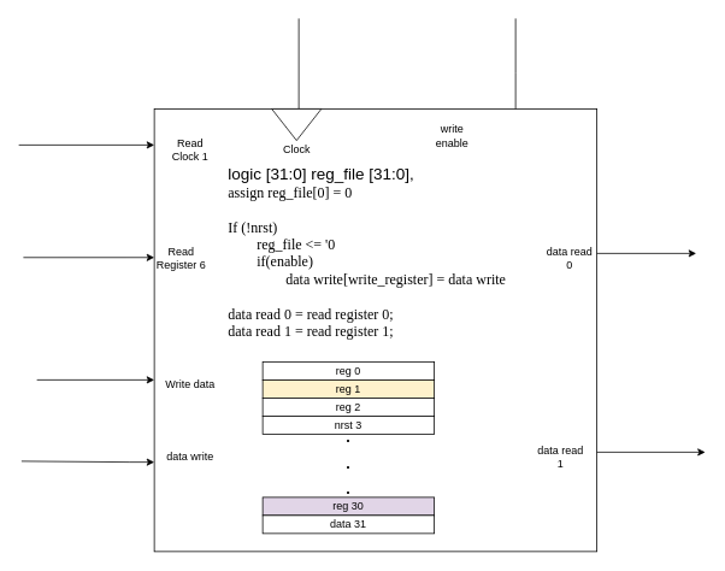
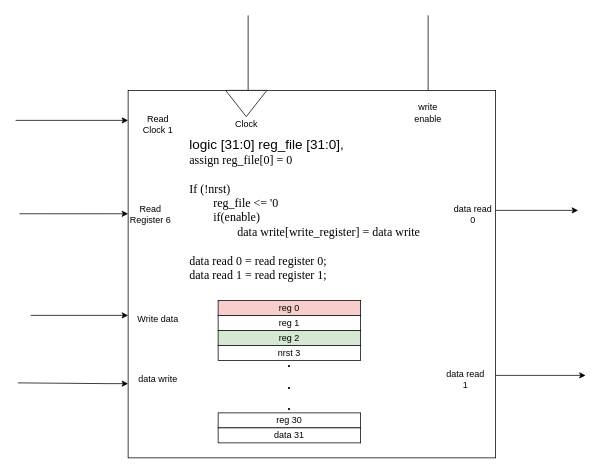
  <mxCell id="0" />
  <mxCell id="1" parent="0" />
  <mxCell id="2" value="" style="whiteSpace=wrap;html=1;aspect=fixed;" parent="1" vertex="1"><mxGeometry x="170" y="120" width="490" height="490" as="geometry" /></mxCell>
  <mxCell id="3" value="Read Clock 1" style="text;html=1;align=center;verticalAlign=middle;whiteSpace=wrap;rounded=0;" parent="1" vertex="1"><mxGeometry x="180" y="150" width="60" height="30" as="geometry" /></mxCell>
  <mxCell id="4" value="" style="endArrow=classic;html=1;rounded=0;" parent="1" edge="1"><mxGeometry width="50" height="50" relative="1" as="geometry"><mxPoint x="20" y="160" as="sourcePoint" /><mxPoint x="170" y="160" as="targetPoint" /></mxGeometry></mxCell>
  <mxCell id="5" value="" style="endArrow=classic;html=1;rounded=0;entryX=-0.009;entryY=0.391;entryDx=0;entryDy=0;entryPerimeter=0;" parent="1" edge="1"><mxGeometry width="50" height="50" relative="1" as="geometry"><mxPoint x="25.04" y="284.54" as="sourcePoint" /><mxPoint x="170" y="284.5" as="targetPoint" /></mxGeometry></mxCell>
  <mxCell id="6" value="" style="endArrow=classic;html=1;rounded=0;" parent="1" edge="1"><mxGeometry width="50" height="50" relative="1" as="geometry"><mxPoint x="23" y="510" as="sourcePoint" /><mxPoint x="170" y="511" as="targetPoint" /><Array as="points"><mxPoint x="143" y="511" /></Array></mxGeometry></mxCell>
  <mxCell id="7" value="" style="endArrow=none;html=1;rounded=0;" parent="1" edge="1"><mxGeometry width="50" height="50" relative="1" as="geometry"><mxPoint x="570" y="120" as="sourcePoint" /><mxPoint x="570" as="targetPoint" y="20" /><Array as="points"><mxPoint x="570" y="80" /></Array></mxGeometry></mxCell>
  <mxCell id="8" value="Read Register 6" style="text;html=1;align=center;verticalAlign=middle;whiteSpace=wrap;rounded=0;" parent="1" vertex="1"><mxGeometry x="170" y="270" width="60" height="30" as="geometry" /></mxCell>
  <mxCell id="9" value="Write data" style="text;html=1;align=center;verticalAlign=middle;whiteSpace=wrap;rounded=0;" parent="1" vertex="1"><mxGeometry x="180" y="410" width="60" height="30" as="geometry" /></mxCell>
  <mxCell id="10" value="" style="endArrow=none;html=1;rounded=0;" parent="1" edge="1"><mxGeometry width="50" height="50" relative="1" as="geometry"><mxPoint x="330" y="120" as="sourcePoint" /><mxPoint x="330" as="targetPoint" y="20" /></mxGeometry></mxCell>
  <mxCell id="11" value="" style="triangle;whiteSpace=wrap;html=1;rotation=90;" parent="1" vertex="1"><mxGeometry x="310" y="110" width="35" height="55" as="geometry" /></mxCell>
  <mxCell id="12" value="Clock" style="text;html=1;align=center;verticalAlign=middle;whiteSpace=wrap;rounded=0;" parent="1" vertex="1"><mxGeometry x="297.5" y="150" width="60" height="30" as="geometry" /></mxCell>
- <mxCell id="13" value="write enable" style="text;html=1;align=center;verticalAlign=middle;whiteSpace=wrap;rounded=0;" parent="1" vertex="1"><mxGeometry x="470" y="135" width="60" height="30" as="geometry" /></mxCell>
+ <mxCell id="13" value="write enable" style="text;html=1;align=center;verticalAlign=middle;whiteSpace=wrap;rounded=0;" parent="1" vertex="1"><mxGeometry x="540" y="135" width="60" height="30" as="geometry" /></mxCell>
  <mxCell id="14" value="" style="endArrow=classic;html=1;rounded=0;" parent="1" edge="1"><mxGeometry width="50" height="50" relative="1" as="geometry"><mxPoint x="660" y="280" as="sourcePoint" /><mxPoint x="770" y="280" as="targetPoint" /></mxGeometry></mxCell>
  <mxCell id="15" value="" style="endArrow=classic;html=1;rounded=0;" parent="1" edge="1"><mxGeometry width="50" height="50" relative="1" as="geometry"><mxPoint x="660" y="500" as="sourcePoint" /><mxPoint x="780" y="500" as="targetPoint" /></mxGeometry></mxCell>
  <mxCell id="16" value="data write" style="text;html=1;align=center;verticalAlign=middle;whiteSpace=wrap;rounded=0;" parent="1" vertex="1"><mxGeometry x="180" y="490" width="60" height="30" as="geometry" /></mxCell>
  <mxCell id="17" value="data read 0" style="text;html=1;align=center;verticalAlign=middle;whiteSpace=wrap;rounded=0;" parent="1" vertex="1"><mxGeometry x="600" y="270" width="60" height="30" as="geometry" /></mxCell>
  <mxCell id="18" value="data read 1" style="text;html=1;align=center;verticalAlign=middle;whiteSpace=wrap;rounded=0;" parent="1" vertex="1"><mxGeometry x="590" y="490" width="60" height="30" as="geometry" /></mxCell>
  <mxCell id="19" value="&lt;div&gt;&lt;font face=&quot;Helvetica&quot; style=&quot;font-size: 18px;&quot;&gt;&lt;div style=&quot;&quot;&gt;&lt;span style=&quot;background-color: initial;&quot;&gt;logic [31:0] reg_file [31:0],&lt;/span&gt;&lt;br&gt;&lt;/div&gt;&lt;/font&gt;&lt;/div&gt;&lt;font face=&quot;g4V9aiBi4kP1bZjgguHr&quot; size=&quot;3&quot; style=&quot;&quot;&gt;&lt;div&gt;assign reg_file[0] = 0&lt;/div&gt;&lt;div&gt;&amp;nbsp;&lt;/div&gt;If (!nrst)&lt;/font&gt;&lt;div&gt;&lt;font face=&quot;g4V9aiBi4kP1bZjgguHr&quot; size=&quot;3&quot;&gt;&lt;span style=&quot;white-space: pre;&quot;&gt;&#09;&lt;/span&gt;reg_file &amp;lt;= '0&lt;br&gt;&lt;/font&gt;&lt;div&gt;&lt;font face=&quot;g4V9aiBi4kP1bZjgguHr&quot; size=&quot;3&quot;&gt;&lt;span style=&quot;background-color: initial; white-space: pre;&quot;&gt;&#09;&lt;/span&gt;&lt;span style=&quot;background-color: initial;&quot;&gt;if(enable)&amp;nbsp;&lt;/span&gt;&lt;br&gt;&lt;/font&gt;&lt;/div&gt;&lt;div&gt;&lt;font face=&quot;g4V9aiBi4kP1bZjgguHr&quot; size=&quot;3&quot;&gt;&lt;span style=&quot;white-space: pre;&quot;&gt;&#09;&lt;span style=&quot;white-space: pre;&quot;&gt;&#09;&lt;/span&gt;&lt;/span&gt;data write[write_register] = data write&lt;/font&gt;&lt;/div&gt;&lt;/div&gt;&lt;div&gt;&lt;font face=&quot;g4V9aiBi4kP1bZjgguHr&quot; size=&quot;3&quot;&gt;&lt;br&gt;&lt;/font&gt;&lt;/div&gt;&lt;div&gt;&lt;div style=&quot;&quot;&gt;&lt;font face=&quot;g4V9aiBi4kP1bZjgguHr&quot; size=&quot;3&quot;&gt;&lt;span style=&quot;background-color: initial; white-space: pre;&quot;&gt;data&lt;/span&gt;&lt;span style=&quot;background-color: initial;&quot;&gt;&amp;nbsp;read 0 = read register 0;&lt;/span&gt;&lt;/font&gt;&lt;/div&gt;&lt;div style=&quot;&quot;&gt;&lt;font face=&quot;g4V9aiBi4kP1bZjgguHr&quot; size=&quot;3&quot;&gt;data read 1 = read register 1;&lt;/font&gt;&lt;/div&gt;&lt;/div&gt;" style="text;html=1;whiteSpace=wrap;overflow=hidden;rounded=0;" parent="1" vertex="1"><mxGeometry x="250" y="175" width="320" height="215" as="geometry" /></mxCell>
  <mxCell id="20" value="" style="endArrow=classic;html=1;rounded=0;" parent="1" edge="1"><mxGeometry width="50" height="50" relative="1" as="geometry"><mxPoint x="40" y="420" as="sourcePoint" /><mxPoint x="170" y="420" as="targetPoint" /></mxGeometry></mxCell>
- <mxCell id="21" value="reg 0" style="rounded=0;whiteSpace=wrap;html=1;" parent="1" vertex="1"><mxGeometry x="290" y="400" width="190" height="20" as="geometry" /></mxCell>
- <mxCell id="22" value="reg 1" style="rounded=0;whiteSpace=wrap;html=1;fillColor=#fff2cc;" parent="1" vertex="1"><mxGeometry x="290" y="420" width="190" height="20" as="geometry" /></mxCell>
+ <mxCell id="21" value="reg 0" style="rounded=0;whiteSpace=wrap;html=1;fillColor=#f8cecc;" parent="1" vertex="1"><mxGeometry x="290" y="400" width="190" height="20" as="geometry" /></mxCell>
+ <mxCell id="22" value="reg 1" style="rounded=0;whiteSpace=wrap;html=1;" parent="1" vertex="1"><mxGeometry x="290" y="420" width="190" height="20" as="geometry" /></mxCell>
  <mxCell id="23" style="edgeStyle=orthogonalEdgeStyle;rounded=0;orthogonalLoop=1;jettySize=auto;html=1;exitX=0.5;exitY=1;exitDx=0;exitDy=0;" parent="1" source="22" target="22" edge="1"><mxGeometry relative="1" as="geometry" /></mxCell>
- <mxCell id="24" value="reg 2" style="rounded=0;whiteSpace=wrap;html=1;" parent="1" vertex="1"><mxGeometry x="290" y="440" width="190" height="20" as="geometry" /></mxCell>
+ <mxCell id="24" value="reg 2" style="rounded=0;whiteSpace=wrap;html=1;fillColor=#d5e8d4;" parent="1" vertex="1"><mxGeometry x="290" y="440" width="190" height="20" as="geometry" /></mxCell>
  <mxCell id="25" value="nrst 3" style="rounded=0;whiteSpace=wrap;html=1;" parent="1" vertex="1"><mxGeometry x="290" y="460" width="190" height="20" as="geometry" /></mxCell>
- <mxCell id="26" value="reg 30" style="rounded=0;whiteSpace=wrap;html=1;fillColor=#e1d5e7;" parent="1" vertex="1"><mxGeometry x="290" y="550" width="190" height="20" as="geometry" /></mxCell>
+ <mxCell id="26" value="reg 30" style="rounded=0;whiteSpace=wrap;html=1;" parent="1" vertex="1"><mxGeometry x="290" y="550" width="190" height="20" as="geometry" /></mxCell>
  <mxCell id="27" value="data 31" style="rounded=0;whiteSpace=wrap;html=1;" parent="1" vertex="1"><mxGeometry x="290" y="570" width="190" height="20" as="geometry" /></mxCell>
  <mxCell id="28" value="&lt;span style=&quot;font-size: 24px;&quot;&gt;.&lt;/span&gt;&lt;div&gt;&lt;span style=&quot;font-size: 24px;&quot;&gt;.&lt;/span&gt;&lt;/div&gt;&lt;div&gt;&lt;span style=&quot;font-size: 24px;&quot;&gt;.&lt;/span&gt;&lt;/div&gt;" style="text;html=1;align=center;verticalAlign=middle;whiteSpace=wrap;rounded=0;" parent="1" vertex="1"><mxGeometry x="355" y="500" width="60" height="20" as="geometry" /></mxCell>
